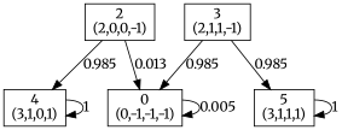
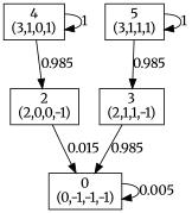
  digraph {
    fontname=Merriweather
    node [fontname=Merriweather shape=box]
    edge [fontname=Merriweather]
    n1 [label="0\n(0,-1,-1,-1)"]
    n2 [label="2\n(2,0,0,-1)"]
    n3 [label="4\n(3,1,0,1)"]
    n4 [label="3\n(2,1,1,-1)"]
    n5 [label="5\n(3,1,1,1)"]
    n1 -> n1 [label=0.005]
-   n2 -> n1 [label=0.013]
-   n2 -> n3 [label=0.985]
+   n2 -> n1 [label=0.015]
+   n3 -> n2 [label=0.985]
    n3 -> n3 [label=1]
    n4 -> n1 [label=0.985]
-   n4 -> n5 [label=0.985]
+   n5 -> n4 [label=0.985]
    n5 -> n5 [label=1]
  }
